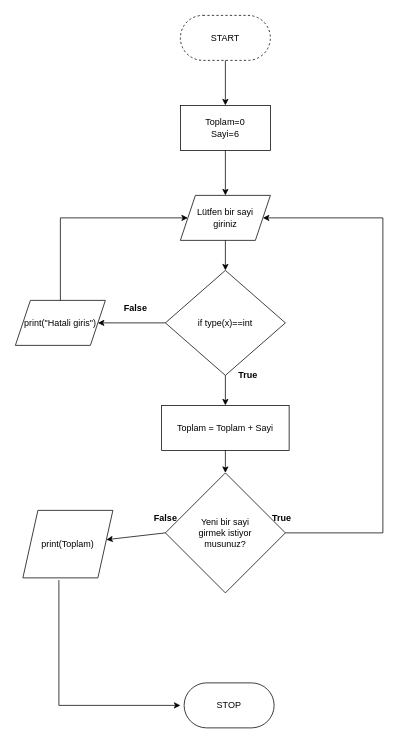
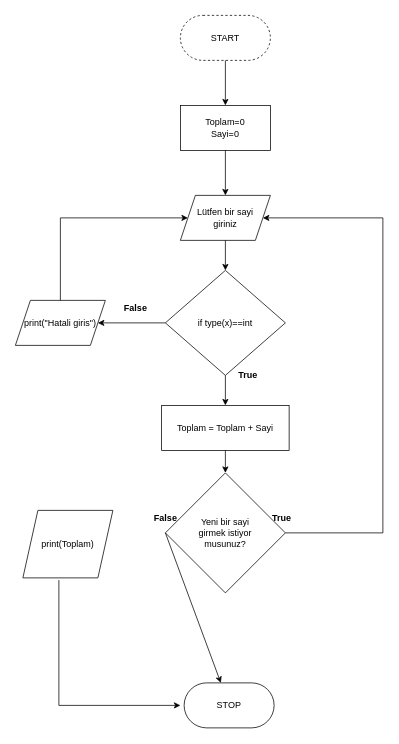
  <mxCell id="0" />
  <mxCell id="1" parent="0" />
  <mxCell id="2" value="START" style="rounded=1;whiteSpace=wrap;html=1;arcSize=50;dashed=1;" vertex="1" parent="1"><mxGeometry x="240" y="20" width="120" height="60" as="geometry" /></mxCell>
  <mxCell id="3" value="" style="endArrow=classic;html=1;rounded=0;exitX=0.5;exitY=1;exitDx=0;exitDy=0;" edge="1" parent="1" source="2"><mxGeometry width="50" height="50" relative="1" as="geometry"><mxPoint x="350" y="310" as="sourcePoint" /><mxPoint x="300" y="140" as="targetPoint" /></mxGeometry></mxCell>
- <mxCell id="4" value="Toplam=0&lt;br&gt;Sayi=6" style="rounded=0;whiteSpace=wrap;html=1;" vertex="1" parent="1"><mxGeometry x="240" y="140" width="120" height="60" as="geometry" /></mxCell>
+ <mxCell id="4" value="Toplam=0&lt;br&gt;Sayi=0" style="rounded=0;whiteSpace=wrap;html=1;" vertex="1" parent="1"><mxGeometry x="240" y="140" width="120" height="60" as="geometry" /></mxCell>
  <mxCell id="5" value="" style="endArrow=classic;html=1;rounded=0;exitX=0.5;exitY=1;exitDx=0;exitDy=0;" edge="1" parent="1" source="4"><mxGeometry width="50" height="50" relative="1" as="geometry"><mxPoint x="350" y="300" as="sourcePoint" /><mxPoint x="300" y="260" as="targetPoint" /></mxGeometry></mxCell>
  <mxCell id="6" value="Lütfen bir sayi&lt;br&gt;giriniz" style="shape=parallelogram;perimeter=parallelogramPerimeter;whiteSpace=wrap;html=1;fixedSize=1;" vertex="1" parent="1"><mxGeometry x="240" y="260" width="120" height="60" as="geometry" /></mxCell>
  <mxCell id="7" value="" style="endArrow=classic;html=1;rounded=0;exitX=0.5;exitY=1;exitDx=0;exitDy=0;entryX=0.5;entryY=0;entryDx=0;entryDy=0;" edge="1" parent="1" source="6" target="8"><mxGeometry width="50" height="50" relative="1" as="geometry"><mxPoint x="350" y="430" as="sourcePoint" /><mxPoint x="300" y="370" as="targetPoint" /></mxGeometry></mxCell>
  <mxCell id="8" value="if type(x)==int" style="rhombus;whiteSpace=wrap;html=1;" vertex="1" parent="1"><mxGeometry x="220" y="360" width="160" height="140" as="geometry" /></mxCell>
  <mxCell id="9" value="print(&quot;Hatali giris&quot;)" style="shape=parallelogram;perimeter=parallelogramPerimeter;whiteSpace=wrap;html=1;fixedSize=1;" vertex="1" parent="1"><mxGeometry x="20" y="400" width="120" height="60" as="geometry" /></mxCell>
  <mxCell id="10" value="" style="endArrow=classic;html=1;rounded=0;entryX=1;entryY=0.5;entryDx=0;entryDy=0;" edge="1" parent="1" target="9"><mxGeometry width="50" height="50" relative="1" as="geometry"><mxPoint x="220" y="430" as="sourcePoint" /><mxPoint x="400" y="380" as="targetPoint" /></mxGeometry></mxCell>
  <mxCell id="11" value="" style="endArrow=classic;html=1;rounded=0;exitX=0.5;exitY=0;exitDx=0;exitDy=0;entryX=0;entryY=0.5;entryDx=0;entryDy=0;" edge="1" parent="1" source="9" target="6"><mxGeometry width="50" height="50" relative="1" as="geometry"><mxPoint x="360" y="440" as="sourcePoint" /><mxPoint x="410" y="390" as="targetPoint" /><Array as="points"><mxPoint x="80" y="290" /></Array></mxGeometry></mxCell>
  <mxCell id="12" value="False" style="text;html=1;align=center;verticalAlign=middle;resizable=0;points=[];autosize=1;strokeColor=none;fillColor=none;fontStyle=1" vertex="1" parent="1"><mxGeometry x="155" y="400" width="50" height="20" as="geometry" /></mxCell>
  <mxCell id="13" value="" style="endArrow=classic;html=1;rounded=0;exitX=0.5;exitY=1;exitDx=0;exitDy=0;" edge="1" parent="1" source="8"><mxGeometry width="50" height="50" relative="1" as="geometry"><mxPoint x="350" y="550" as="sourcePoint" /><mxPoint x="300" y="540" as="targetPoint" /></mxGeometry></mxCell>
  <mxCell id="14" value="True" style="text;html=1;align=center;verticalAlign=middle;resizable=0;points=[];autosize=1;strokeColor=none;fillColor=none;fontStyle=1" vertex="1" parent="1"><mxGeometry x="310" y="490" width="40" height="20" as="geometry" /></mxCell>
  <mxCell id="15" value="Toplam = Toplam + Sayi" style="rounded=0;whiteSpace=wrap;html=1;" vertex="1" parent="1"><mxGeometry x="215" y="540" width="170" height="60" as="geometry" /></mxCell>
  <mxCell id="16" value="" style="endArrow=classic;html=1;rounded=0;exitX=0.5;exitY=1;exitDx=0;exitDy=0;" edge="1" parent="1" source="15" target="17"><mxGeometry width="50" height="50" relative="1" as="geometry"><mxPoint x="350" y="680" as="sourcePoint" /><mxPoint x="300" y="660" as="targetPoint" /></mxGeometry></mxCell>
  <mxCell id="17" value="Yeni bir sayi&lt;br&gt;girmek istiyor&lt;br&gt;musunuz?" style="rhombus;whiteSpace=wrap;html=1;" vertex="1" parent="1"><mxGeometry x="220" y="630" width="160" height="160" as="geometry" /></mxCell>
  <mxCell id="18" value="False" style="text;html=1;align=center;verticalAlign=middle;resizable=0;points=[];autosize=1;strokeColor=none;fillColor=none;fontStyle=1" vertex="1" parent="1"><mxGeometry x="195" y="680" width="50" height="20" as="geometry" /></mxCell>
- <mxCell id="19" value="" style="endArrow=classic;html=1;rounded=0;exitX=0;exitY=0.5;exitDx=0;exitDy=0;" edge="1" parent="1" source="17" target="20"><mxGeometry width="50" height="50" relative="1" as="geometry"><mxPoint x="350" y="660" as="sourcePoint" /><mxPoint x="90" y="710" as="targetPoint" /></mxGeometry></mxCell>
+ <mxCell id="19" value="" style="endArrow=classic;html=1;rounded=0;exitX=0;exitY=0.5;exitDx=0;exitDy=0;" edge="1" parent="1" source="17" target="22"><mxGeometry width="50" height="50" relative="1" as="geometry"><mxPoint x="350" y="660" as="sourcePoint" /><mxPoint x="90" y="710" as="targetPoint" /></mxGeometry></mxCell>
  <mxCell id="20" value="print(Toplam)" style="shape=parallelogram;perimeter=parallelogramPerimeter;whiteSpace=wrap;html=1;fixedSize=1;" vertex="1" parent="1"><mxGeometry x="30" y="680" width="120" height="90" as="geometry" /></mxCell>
  <mxCell id="21" value="" style="endArrow=classic;html=1;rounded=0;exitX=0.4;exitY=1.033;exitDx=0;exitDy=0;exitPerimeter=0;" edge="1" parent="1" source="20"><mxGeometry width="50" height="50" relative="1" as="geometry"><mxPoint x="350" y="890" as="sourcePoint" /><mxPoint x="240" y="940" as="targetPoint" /><Array as="points"><mxPoint x="78" y="940" /></Array></mxGeometry></mxCell>
  <mxCell id="22" value="STOP" style="rounded=1;whiteSpace=wrap;html=1;arcSize=50;" vertex="1" parent="1"><mxGeometry x="245" y="910" width="120" height="60" as="geometry" /></mxCell>
  <mxCell id="23" value="" style="endArrow=classic;html=1;rounded=0;exitX=1;exitY=0.5;exitDx=0;exitDy=0;entryX=1;entryY=0.5;entryDx=0;entryDy=0;" edge="1" parent="1" source="17" target="6"><mxGeometry width="50" height="50" relative="1" as="geometry"><mxPoint x="350" y="800" as="sourcePoint" /><mxPoint x="450" y="710" as="targetPoint" /><Array as="points"><mxPoint x="510" y="710" /><mxPoint x="510" y="290" /></Array></mxGeometry></mxCell>
  <mxCell id="24" value="True" style="text;html=1;align=center;verticalAlign=middle;resizable=0;points=[];autosize=1;strokeColor=none;fillColor=none;fontStyle=1" vertex="1" parent="1"><mxGeometry x="355" y="680" width="40" height="20" as="geometry" /></mxCell>
